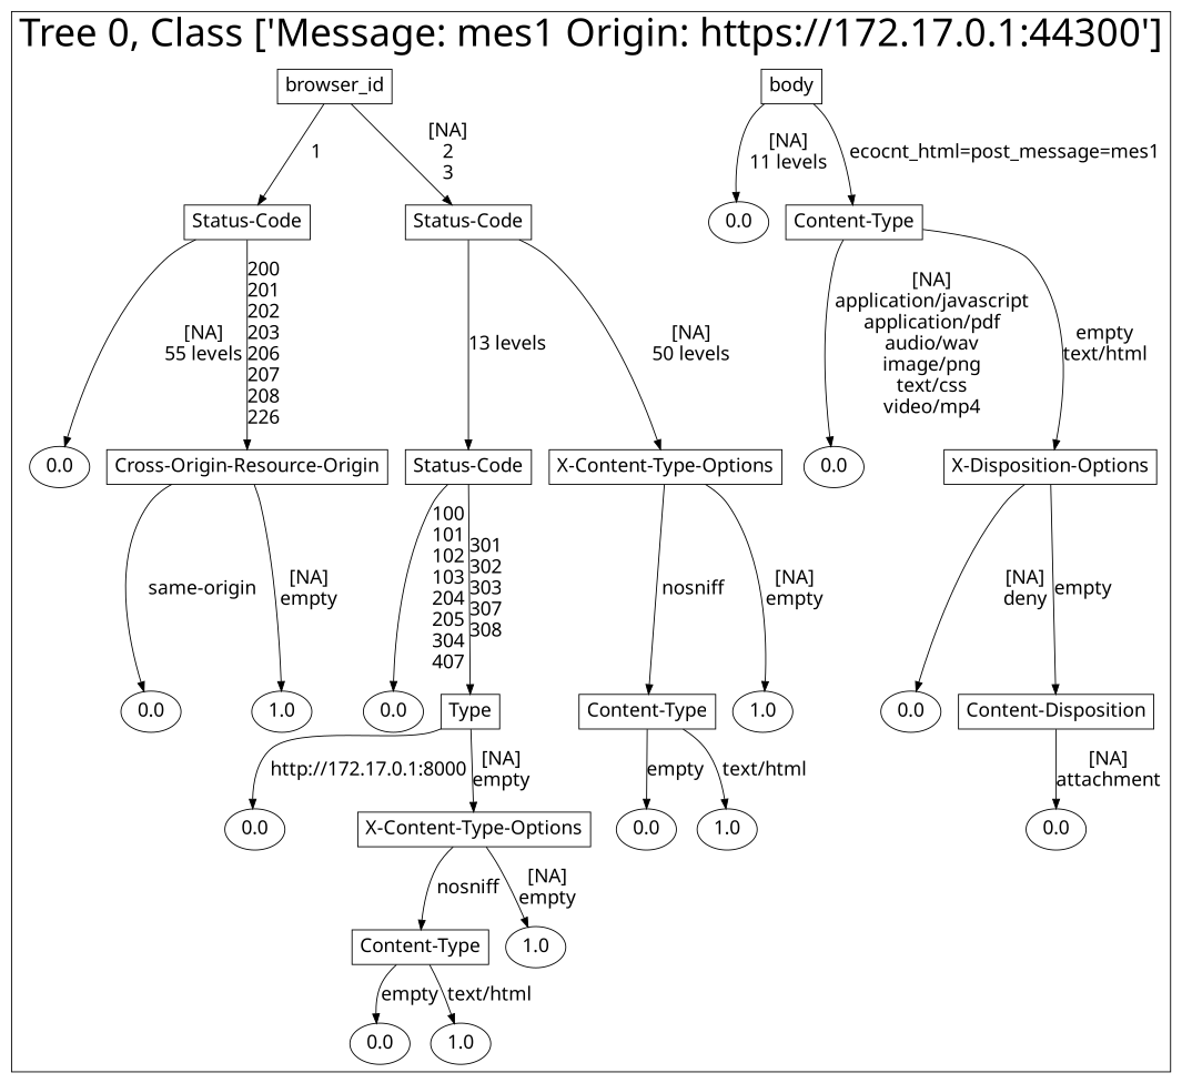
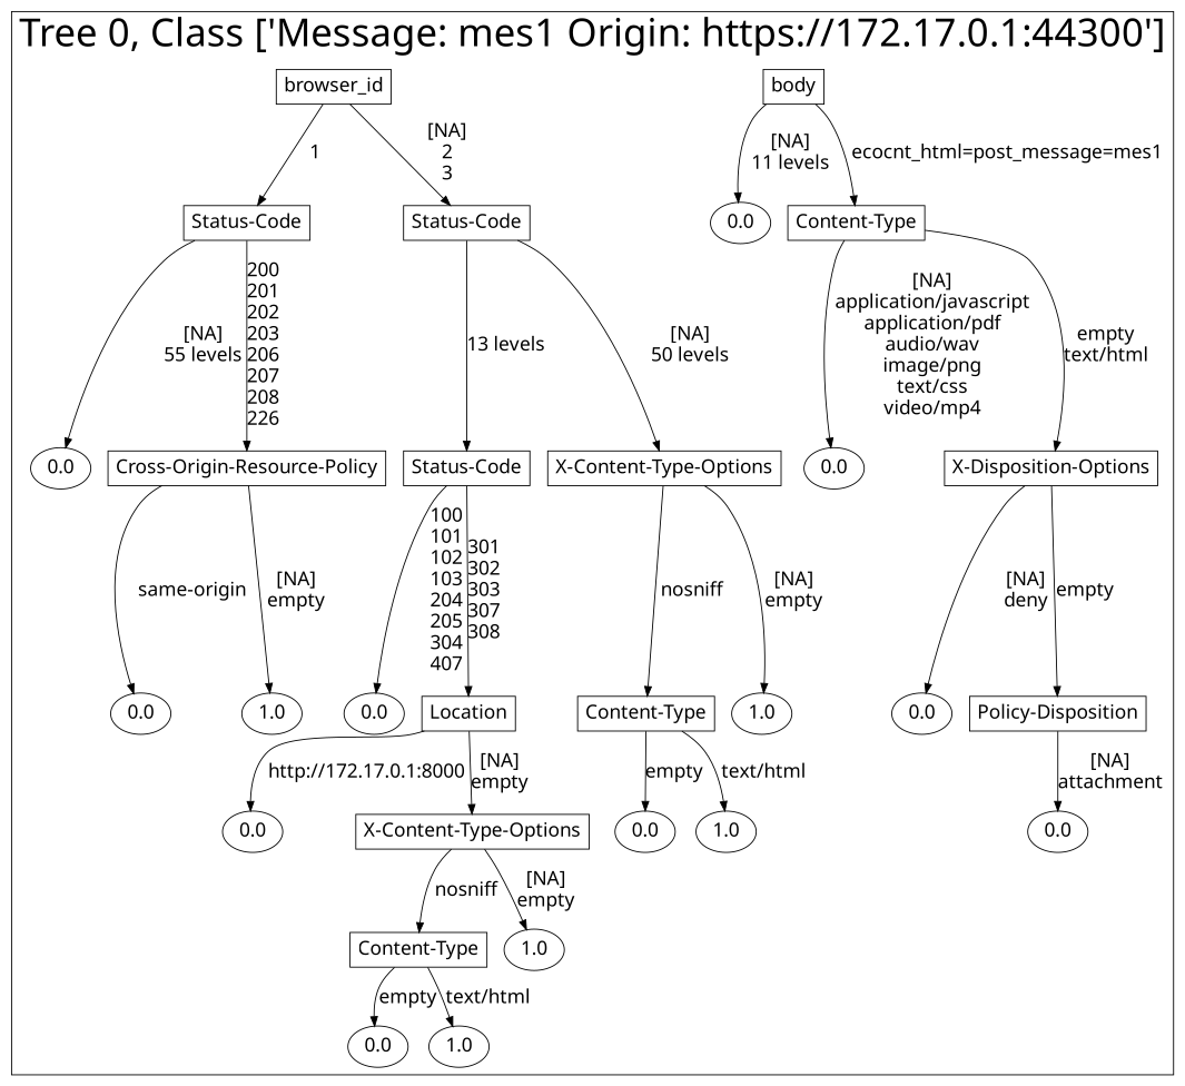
  digraph {
    fontname="Noto Sans"
    node [fontname="Noto Sans" fontsize=20]
    edge [fontname="Noto Sans" fontsize=20]
    n1 [label=body shape=box]
    n2 [label=0.0]
    n3 [label="Content-Type" shape=box]
    n4 [label=0.0]
    n5 [label="X-Disposition-Options" shape=box]
    n6 [label=0.0]
-   n7 [label="Content-Disposition" shape=box]
+   n7 [label="Policy-Disposition" shape=box]
    n8 [label=0.0]
    n9 [label=browser_id shape=box]
    n10 [label="Status-Code" shape=box]
    n11 [label="Status-Code" shape=box]
    n12 [label=0.0]
-   n13 [label="Cross-Origin-Resource-Origin" shape=box]
+   n13 [label="Cross-Origin-Resource-Policy" shape=box]
    n14 [label="Status-Code" shape=box]
    n15 [label="X-Content-Type-Options" shape=box]
    n16 [label=0.0]
    n17 [label=1.0]
    n18 [label=0.0]
-   n19 [label=Type shape=box]
+   n19 [label=Location shape=box]
    n20 [label="Content-Type" shape=box]
    n21 [label=1.0]
    n22 [label=0.0]
    n23 [label="X-Content-Type-Options" shape=box]
    n24 [label=0.0]
    n25 [label=1.0]
    n26 [label="Content-Type" shape=box]
    n27 [label=1.0]
    n28 [label=0.0]
    n29 [label=1.0]
    subgraph cluster_1 {
      fontsize=40
      label="Tree 0, Class ['Message: mes1 Origin: https://172.17.0.1:44300']"
      subgraph sub_2 {
        fontsize=40
        label="Tree 0, Class ['Message: mes1 Origin: https://172.17.0.1:44300']"
        n1
      }
      subgraph sub_3 {
        fontsize=40
        label="Tree 0, Class ['Message: mes1 Origin: https://172.17.0.1:44300']"
        n2
        n3
      }
      subgraph sub_4 {
        fontsize=40
        label="Tree 0, Class ['Message: mes1 Origin: https://172.17.0.1:44300']"
        n4
        n5
      }
      subgraph sub_5 {
        fontsize=40
        label="Tree 0, Class ['Message: mes1 Origin: https://172.17.0.1:44300']"
        n6
        n7
      }
      subgraph sub_6 {
        fontsize=40
        label="Tree 0, Class ['Message: mes1 Origin: https://172.17.0.1:44300']"
        n8
        n9
      }
      subgraph sub_7 {
        fontsize=40
        label="Tree 0, Class ['Message: mes1 Origin: https://172.17.0.1:44300']"
        n10
        n11
      }
      subgraph sub_8 {
        fontsize=40
        label="Tree 0, Class ['Message: mes1 Origin: https://172.17.0.1:44300']"
        n12
        n13
        n14
        n15
      }
      subgraph sub_9 {
        fontsize=40
        label="Tree 0, Class ['Message: mes1 Origin: https://172.17.0.1:44300']"
        n16
        n17
        n18
        n19
        n20
        n21
      }
      subgraph sub_10 {
        fontsize=40
        label="Tree 0, Class ['Message: mes1 Origin: https://172.17.0.1:44300']"
        n22
        n23
        n24
        n25
      }
      subgraph sub_11 {
        fontsize=40
        label="Tree 0, Class ['Message: mes1 Origin: https://172.17.0.1:44300']"
        n26
        n27
      }
      subgraph sub_12 {
        fontsize=40
        label="Tree 0, Class ['Message: mes1 Origin: https://172.17.0.1:44300']"
        n28
        n29
      }
    }
    n1 -> n2 [label="[NA]\n11 levels\n"]
    n1 -> n3 [label="ecocnt_html=post_message=mes1\n"]
    n3 -> n4 [label="[NA]\napplication/javascript\napplication/pdf\naudio/wav\nimage/png\ntext/css\nvideo/mp4\n"]
    n3 -> n5 [label="empty\ntext/html\n"]
    n5 -> n6 [label="[NA]\ndeny\n"]
    n5 -> n7 [label="empty\n"]
    n7 -> n8 [label="[NA]\nattachment\n"]
    n9 -> n10 [label="1\n"]
    n9 -> n11 [label="[NA]\n2\n3\n"]
    n10 -> n12 [label="[NA]\n55 levels\n"]
    n10 -> n13 [label="200\n201\n202\n203\n206\n207\n208\n226\n"]
    n11 -> n14 [label="13 levels\n"]
    n11 -> n15 [label="[NA]\n50 levels\n"]
    n13 -> n16 [label="same-origin\n"]
    n13 -> n17 [label="[NA]\nempty\n"]
    n14 -> n18 [label="100\n101\n102\n103\n204\n205\n304\n407\n"]
    n14 -> n19 [label="301\n302\n303\n307\n308\n"]
    n15 -> n20 [label="nosniff\n"]
    n15 -> n21 [label="[NA]\nempty\n"]
    n19 -> n22 [label="http://172.17.0.1:8000\n"]
    n19 -> n23 [label="[NA]\nempty\n"]
    n20 -> n24 [label="empty\n"]
    n20 -> n25 [label="text/html\n"]
    n23 -> n26 [label="nosniff\n"]
    n23 -> n27 [label="[NA]\nempty\n"]
    n26 -> n28 [label="empty\n"]
    n26 -> n29 [label="text/html\n"]
  }
